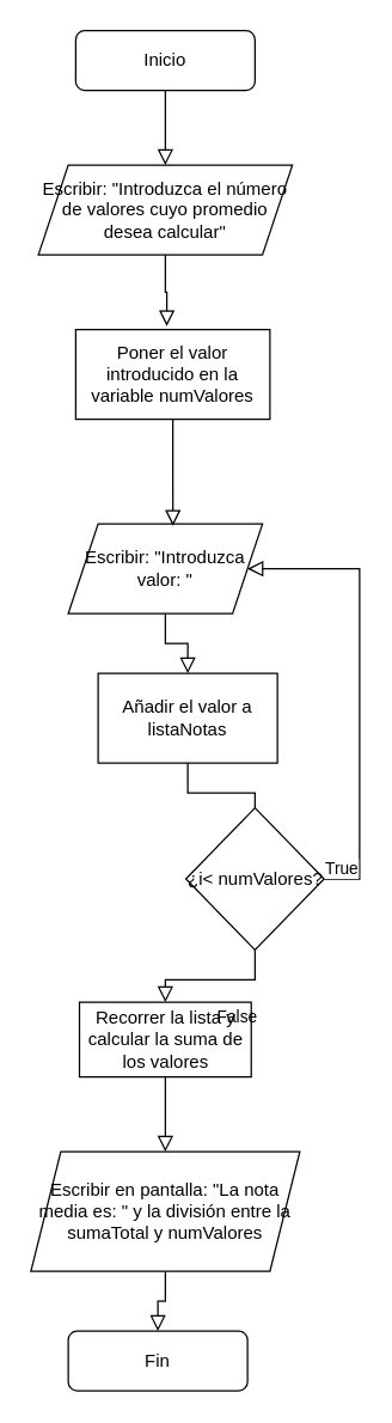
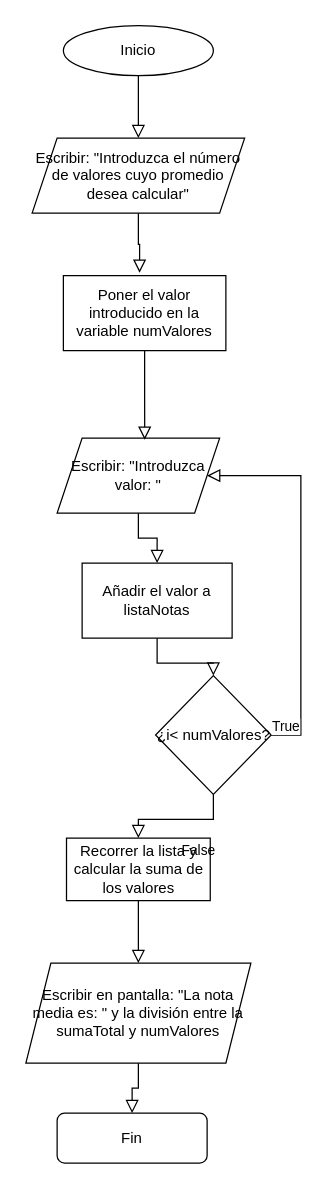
  <mxCell id="0" />
  <mxCell id="1" parent="0" />
  <mxCell id="2" value="" style="rounded=0;html=1;jettySize=auto;orthogonalLoop=1;fontSize=11;endArrow=block;endFill=0;endSize=8;strokeWidth=1;shadow=0;labelBackgroundColor=none;edgeStyle=orthogonalEdgeStyle;" parent="1" source="3" target="5" edge="1"><mxGeometry relative="1" as="geometry"><mxPoint x="110" y="120" as="targetPoint" /></mxGeometry></mxCell>
- <mxCell id="3" value="Inicio" style="rounded=1;whiteSpace=wrap;html=1;fontSize=12;glass=0;strokeWidth=1;shadow=0;" parent="1" vertex="1"><mxGeometry x="50" y="20" width="120" height="40" as="geometry" /></mxCell>
+ <mxCell id="3" value="Inicio" style="ellipse;whiteSpace=wrap;html=1;fontSize=12;glass=0;strokeWidth=1;shadow=0;" parent="1" vertex="1"><mxGeometry x="50" y="20" width="120" height="40" as="geometry" /></mxCell>
  <mxCell id="4" value="Fin" style="rounded=1;whiteSpace=wrap;html=1;fontSize=12;glass=0;strokeWidth=1;shadow=0;" parent="1" vertex="1"><mxGeometry x="45" y="890" width="120" height="40" as="geometry" /></mxCell>
  <mxCell id="5" value="&lt;span&gt;Escribir: &quot;Introduzca el número de valores cuyo promedio desea calcular&quot;&lt;/span&gt;" style="shape=parallelogram;perimeter=parallelogramPerimeter;whiteSpace=wrap;html=1;fixedSize=1;" vertex="1" parent="1"><mxGeometry x="25" y="110" width="170" height="60" as="geometry" /></mxCell>
  <mxCell id="6" value="Poner el valor introducido en la variable numValores" style="rounded=0;whiteSpace=wrap;html=1;" vertex="1" parent="1"><mxGeometry x="50" y="220" width="130" height="60" as="geometry" /></mxCell>
  <mxCell id="7" value="" style="rounded=0;html=1;jettySize=auto;orthogonalLoop=1;fontSize=11;endArrow=block;endFill=0;endSize=8;strokeWidth=1;shadow=0;labelBackgroundColor=none;edgeStyle=orthogonalEdgeStyle;exitX=0.5;exitY=1;exitDx=0;exitDy=0;entryX=0.469;entryY=-0.038;entryDx=0;entryDy=0;entryPerimeter=0;" edge="1" parent="1" source="5" target="6"><mxGeometry relative="1" as="geometry"><mxPoint x="220" y="180" as="sourcePoint" /><mxPoint x="220" y="230" as="targetPoint" /></mxGeometry></mxCell>
  <mxCell id="8" value="Escribir: &quot;Introduzca valor: &quot;" style="shape=parallelogram;perimeter=parallelogramPerimeter;whiteSpace=wrap;html=1;fixedSize=1;" vertex="1" parent="1"><mxGeometry x="45" y="350" width="130" height="60" as="geometry" /></mxCell>
  <mxCell id="9" value="" style="rounded=0;html=1;jettySize=auto;orthogonalLoop=1;fontSize=11;endArrow=block;endFill=0;endSize=8;strokeWidth=1;shadow=0;labelBackgroundColor=none;edgeStyle=orthogonalEdgeStyle;entryX=0.539;entryY=0.022;entryDx=0;entryDy=0;entryPerimeter=0;exitX=0.5;exitY=1;exitDx=0;exitDy=0;" edge="1" parent="1" source="6" target="8"><mxGeometry relative="1" as="geometry"><mxPoint x="105" y="320" as="sourcePoint" /><mxPoint x="150" y="150" as="targetPoint" /></mxGeometry></mxCell>
  <mxCell id="10" value="Añadir el valor a listaNotas" style="rounded=0;whiteSpace=wrap;html=1;" vertex="1" parent="1"><mxGeometry x="65" y="450" width="120" height="60" as="geometry" /></mxCell>
  <mxCell id="11" value="" style="rounded=0;html=1;jettySize=auto;orthogonalLoop=1;fontSize=11;endArrow=block;endFill=0;endSize=8;strokeWidth=1;shadow=0;labelBackgroundColor=none;edgeStyle=orthogonalEdgeStyle;exitX=0.5;exitY=1;exitDx=0;exitDy=0;entryX=0.5;entryY=0;entryDx=0;entryDy=0;" edge="1" parent="1" source="8" target="10"><mxGeometry relative="1" as="geometry"><mxPoint x="250" y="420" as="sourcePoint" /><mxPoint x="140" y="451" as="targetPoint" /></mxGeometry></mxCell>
  <mxCell id="12" value="¿i&amp;lt; numValores?" style="rhombus;whiteSpace=wrap;html=1;" vertex="1" parent="1"><mxGeometry x="123.75" y="540" width="92.5" height="95" as="geometry" /></mxCell>
- <mxCell id="13" value="" style="rounded=0;html=1;jettySize=auto;orthogonalLoop=1;fontSize=11;endArrow=none;endFill=0;endSize=8;strokeWidth=1;shadow=0;labelBackgroundColor=none;edgeStyle=orthogonalEdgeStyle;exitX=0.5;exitY=1;exitDx=0;exitDy=0;entryX=0.5;entryY=0;entryDx=0;entryDy=0;" edge="1" parent="1" source="10" target="12"><mxGeometry relative="1" as="geometry"><mxPoint x="220" y="525" as="sourcePoint" /><mxPoint x="110" y="540" as="targetPoint" /></mxGeometry></mxCell>
+ <mxCell id="13" value="" style="rounded=0;html=1;jettySize=auto;orthogonalLoop=1;fontSize=11;endArrow=block;endFill=0;endSize=8;strokeWidth=1;shadow=0;labelBackgroundColor=none;edgeStyle=orthogonalEdgeStyle;exitX=0.5;exitY=1;exitDx=0;exitDy=0;entryX=0.5;entryY=0;entryDx=0;entryDy=0;" edge="1" parent="1" source="10" target="12"><mxGeometry relative="1" as="geometry"><mxPoint x="220" y="525" as="sourcePoint" /><mxPoint x="110" y="540" as="targetPoint" /></mxGeometry></mxCell>
  <mxCell id="14" value="" style="rounded=0;html=1;jettySize=auto;orthogonalLoop=1;fontSize=11;endArrow=block;endFill=0;endSize=8;strokeWidth=1;shadow=0;labelBackgroundColor=none;edgeStyle=orthogonalEdgeStyle;exitX=1;exitY=0.5;exitDx=0;exitDy=0;entryX=1;entryY=0.5;entryDx=0;entryDy=0;" edge="1" parent="1" source="12" target="8"><mxGeometry relative="1" as="geometry"><mxPoint x="145" y="310" as="sourcePoint" /><mxPoint x="230" y="380" as="targetPoint" /><Array as="points"><mxPoint x="240" y="588" /><mxPoint x="240" y="380" /></Array></mxGeometry></mxCell>
  <mxCell id="15" value="True" style="edgeLabel;html=1;align=center;verticalAlign=middle;resizable=0;points=[];" vertex="1" connectable="0" parent="14"><mxGeometry x="-0.932" y="2" relative="1" as="geometry"><mxPoint x="1" y="-5" as="offset" /></mxGeometry></mxCell>
  <mxCell id="16" value="Recorrer la lista y calcular la suma de los valores" style="rounded=0;whiteSpace=wrap;html=1;" vertex="1" parent="1"><mxGeometry x="52.5" y="670" width="115" height="50" as="geometry" /></mxCell>
  <mxCell id="17" value="False" style="rounded=0;html=1;jettySize=auto;orthogonalLoop=1;fontSize=11;endArrow=block;endFill=0;endSize=8;strokeWidth=1;shadow=0;labelBackgroundColor=none;edgeStyle=orthogonalEdgeStyle;exitX=0.5;exitY=1;exitDx=0;exitDy=0;entryX=0.5;entryY=0;entryDx=0;entryDy=0;" edge="1" parent="1" source="12" target="16"><mxGeometry x="-0.323" y="25" relative="1" as="geometry"><mxPoint x="230" y="635" as="sourcePoint" /><mxPoint x="390" y="670" as="targetPoint" /><mxPoint as="offset" /></mxGeometry></mxCell>
  <mxCell id="18" value="Escribir en pantalla: &quot;La nota media es: &quot; y la división entre la sumaTotal y numValores" style="shape=parallelogram;perimeter=parallelogramPerimeter;whiteSpace=wrap;html=1;fixedSize=1;" vertex="1" parent="1"><mxGeometry x="20" y="770" width="180" height="80" as="geometry" /></mxCell>
  <mxCell id="19" value="" style="rounded=0;html=1;jettySize=auto;orthogonalLoop=1;fontSize=11;endArrow=block;endFill=0;endSize=8;strokeWidth=1;shadow=0;labelBackgroundColor=none;edgeStyle=orthogonalEdgeStyle;entryX=0.5;entryY=0;entryDx=0;entryDy=0;exitX=0.5;exitY=1;exitDx=0;exitDy=0;" edge="1" parent="1" source="16" target="18"><mxGeometry relative="1" as="geometry"><mxPoint x="240" y="740" as="sourcePoint" /><mxPoint x="240.07" y="811.32" as="targetPoint" /></mxGeometry></mxCell>
  <mxCell id="20" value="" style="rounded=0;html=1;jettySize=auto;orthogonalLoop=1;fontSize=11;endArrow=block;endFill=0;endSize=8;strokeWidth=1;shadow=0;labelBackgroundColor=none;edgeStyle=orthogonalEdgeStyle;entryX=0.5;entryY=0;entryDx=0;entryDy=0;exitX=0.5;exitY=1;exitDx=0;exitDy=0;" edge="1" parent="1" source="18" target="4"><mxGeometry relative="1" as="geometry"><mxPoint x="240" y="890" as="sourcePoint" /><mxPoint x="240.07" y="961.32" as="targetPoint" /></mxGeometry></mxCell>
